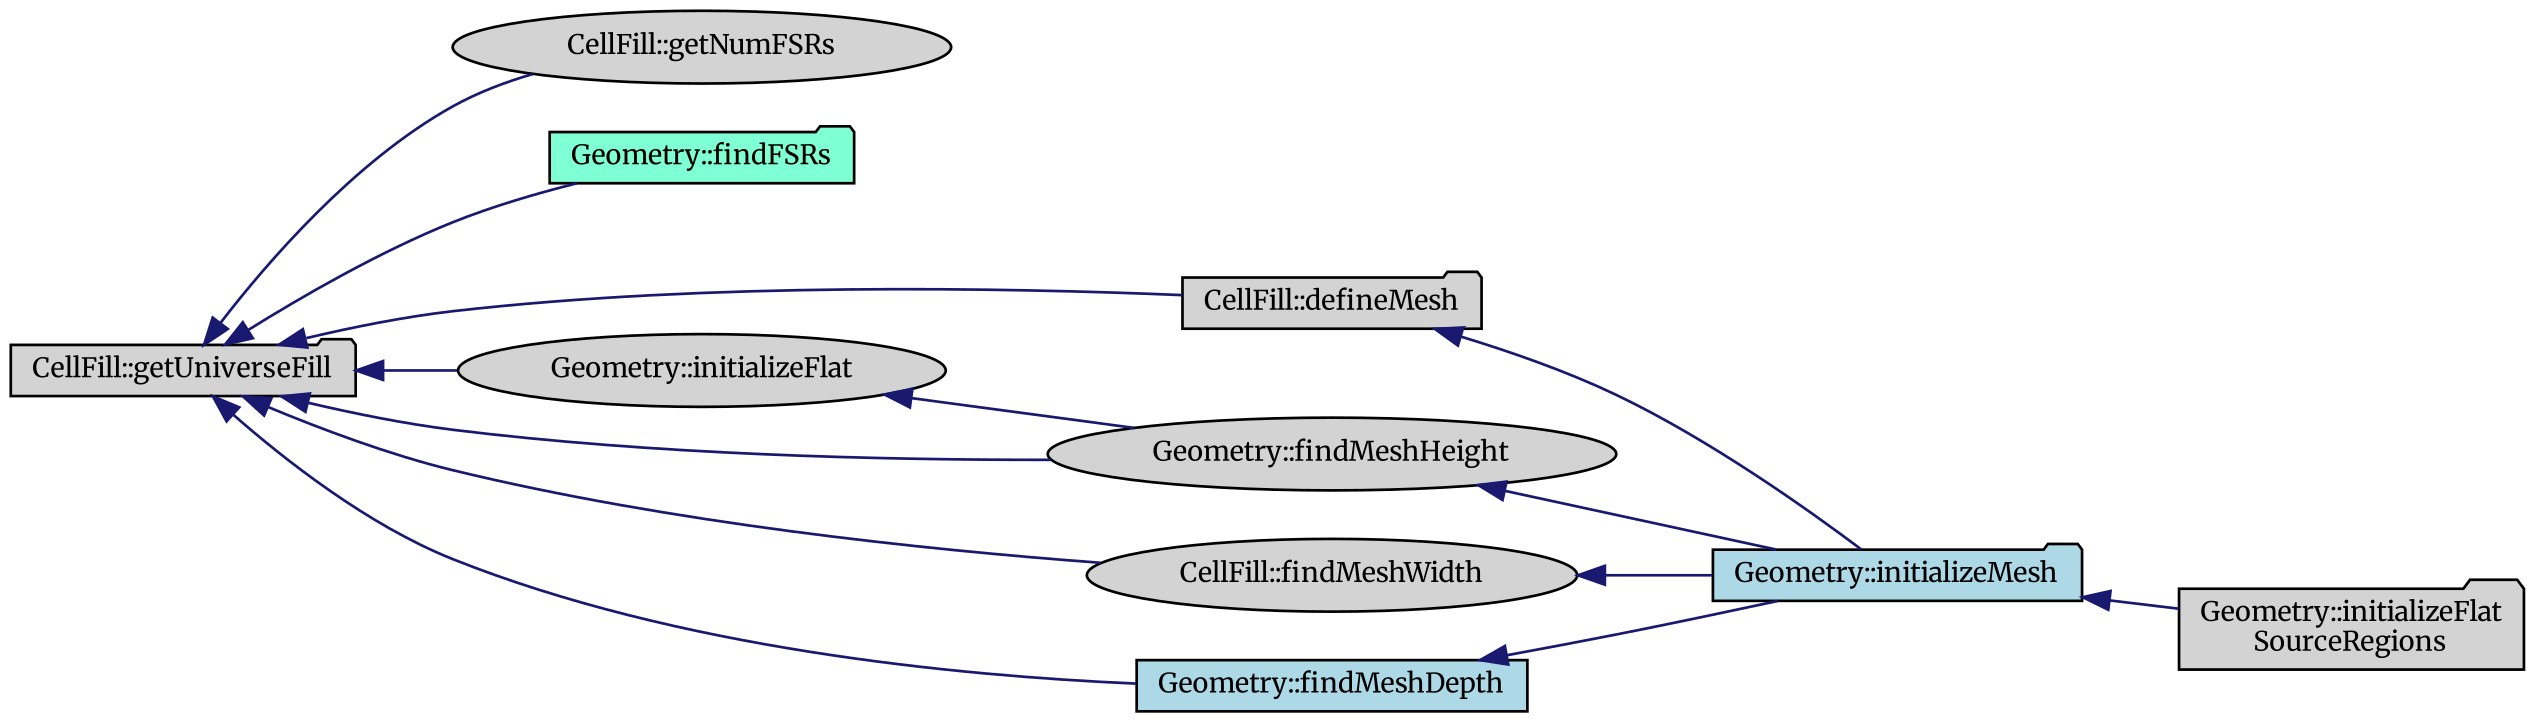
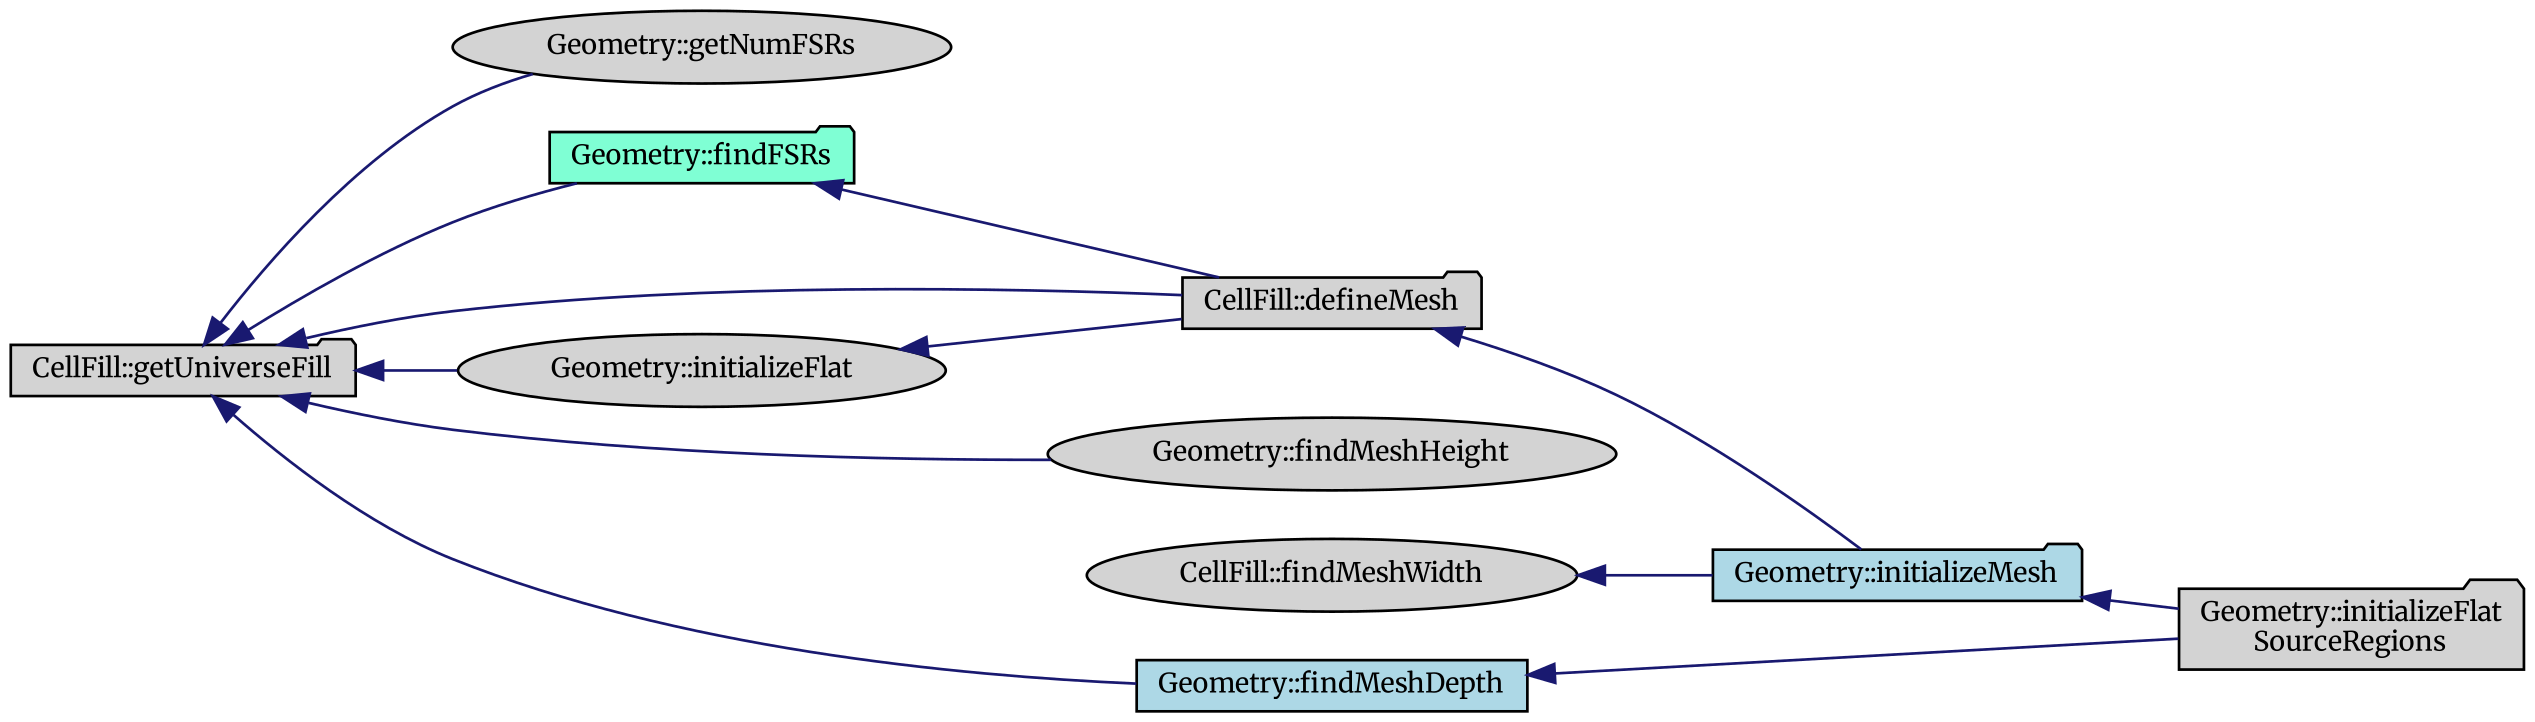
  digraph {
    fontname=Merriweather
    rankdir=LR
    node [color=black fillcolor=lightgrey fontname=Merriweather fontsize=10 shape=folder style=filled]
    edge [color=midnightblue dir=back fontname=Merriweather fontsize=10 labelfontname=Helvetica labelfontsize=10 style=solid]
    n1 [fontcolor=black height=0.2 label="CellFill::getUniverseFill" width=0.4]
-   n2 [height=0.2 label="CellFill::getNumFSRs" shape=ellipse width=0.4]
+   n2 [height=0.2 label="Geometry::getNumFSRs" shape=ellipse width=0.4]
    n3 [fillcolor=aquamarine height=0.2 label="Geometry::findFSRs" width=0.4]
    n4 [height=0.2 label="CellFill::defineMesh" width=0.4]
    n5 [height=0.2 label="Geometry::initializeFlat" shape=ellipse width=0.4]
    n6 [height=0.2 label="Geometry::findMeshHeight" shape=ellipse width=0.4]
    n7 [height=0.2 label="CellFill::findMeshWidth" shape=ellipse width=0.4]
    n8 [fillcolor=lightblue height=0.2 label="Geometry::findMeshDepth" shape=box width=0.4]
    n9 [fillcolor=lightblue height=0.2 label="Geometry::initializeMesh" width=0.4]
    n10 [height=0.2 label="Geometry::initializeFlat\lSourceRegions" width=0.4]
    n1 -> n2
    n1 -> n3
    n1 -> n4
    n1 -> n5
    n1 -> n6
-   n1 -> n7
    n1 -> n8
+   n3 -> n4
    n4 -> n9
-   n5 -> n6
-   n6 -> n9
+   n5 -> n4
    n7 -> n9
-   n8 -> n9
+   n8 -> n10
    n9 -> n10
  }
